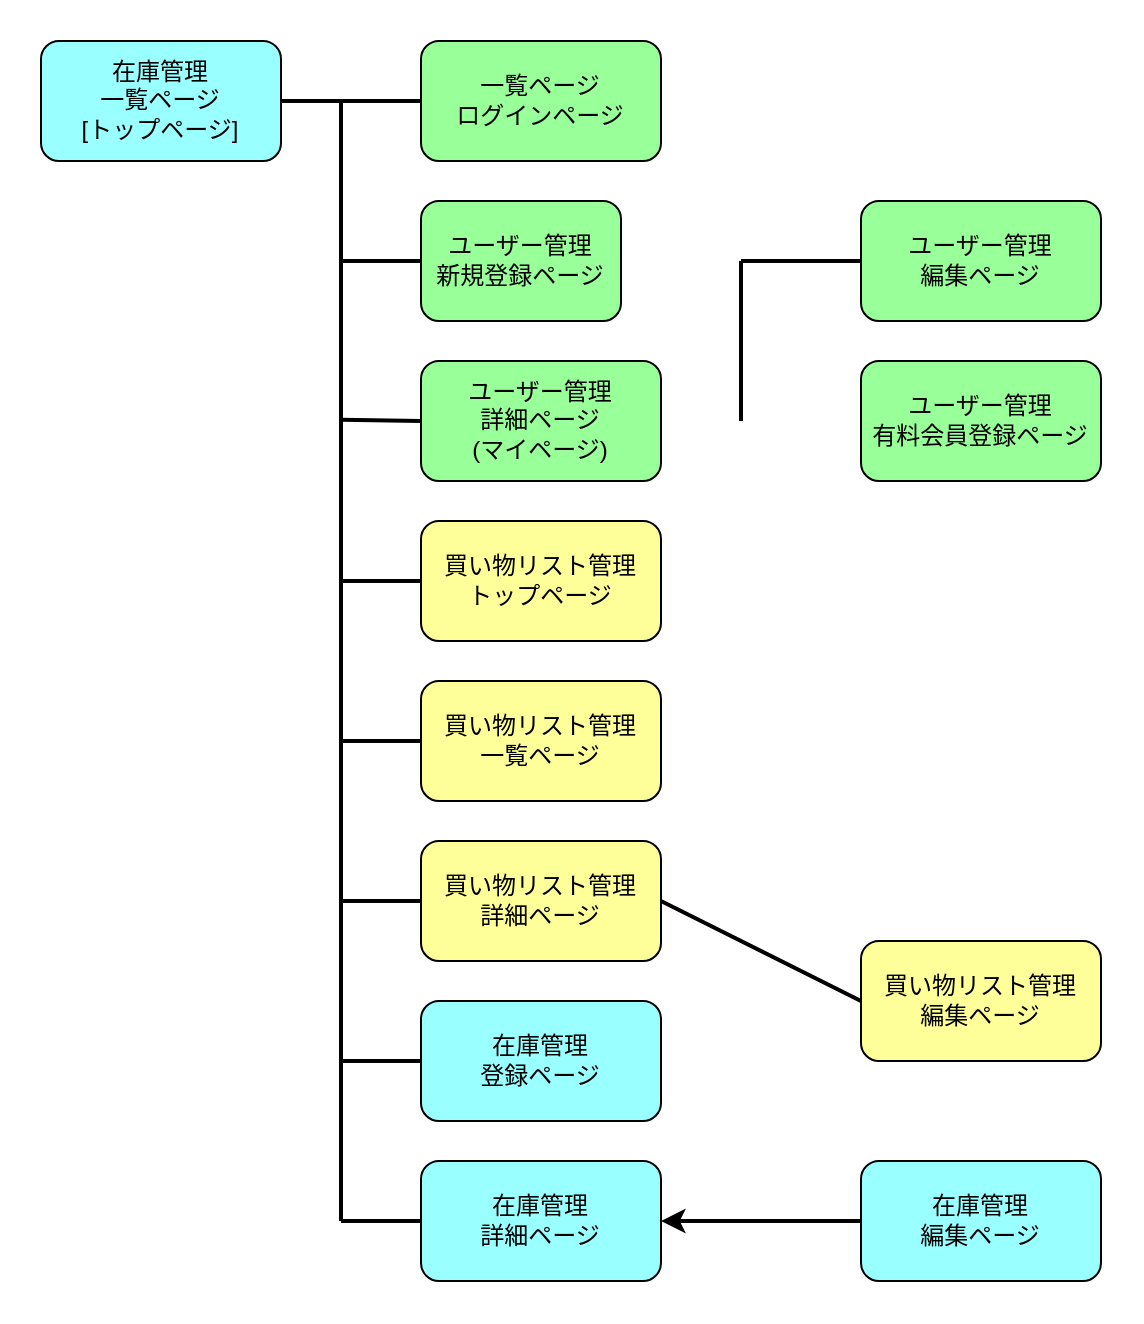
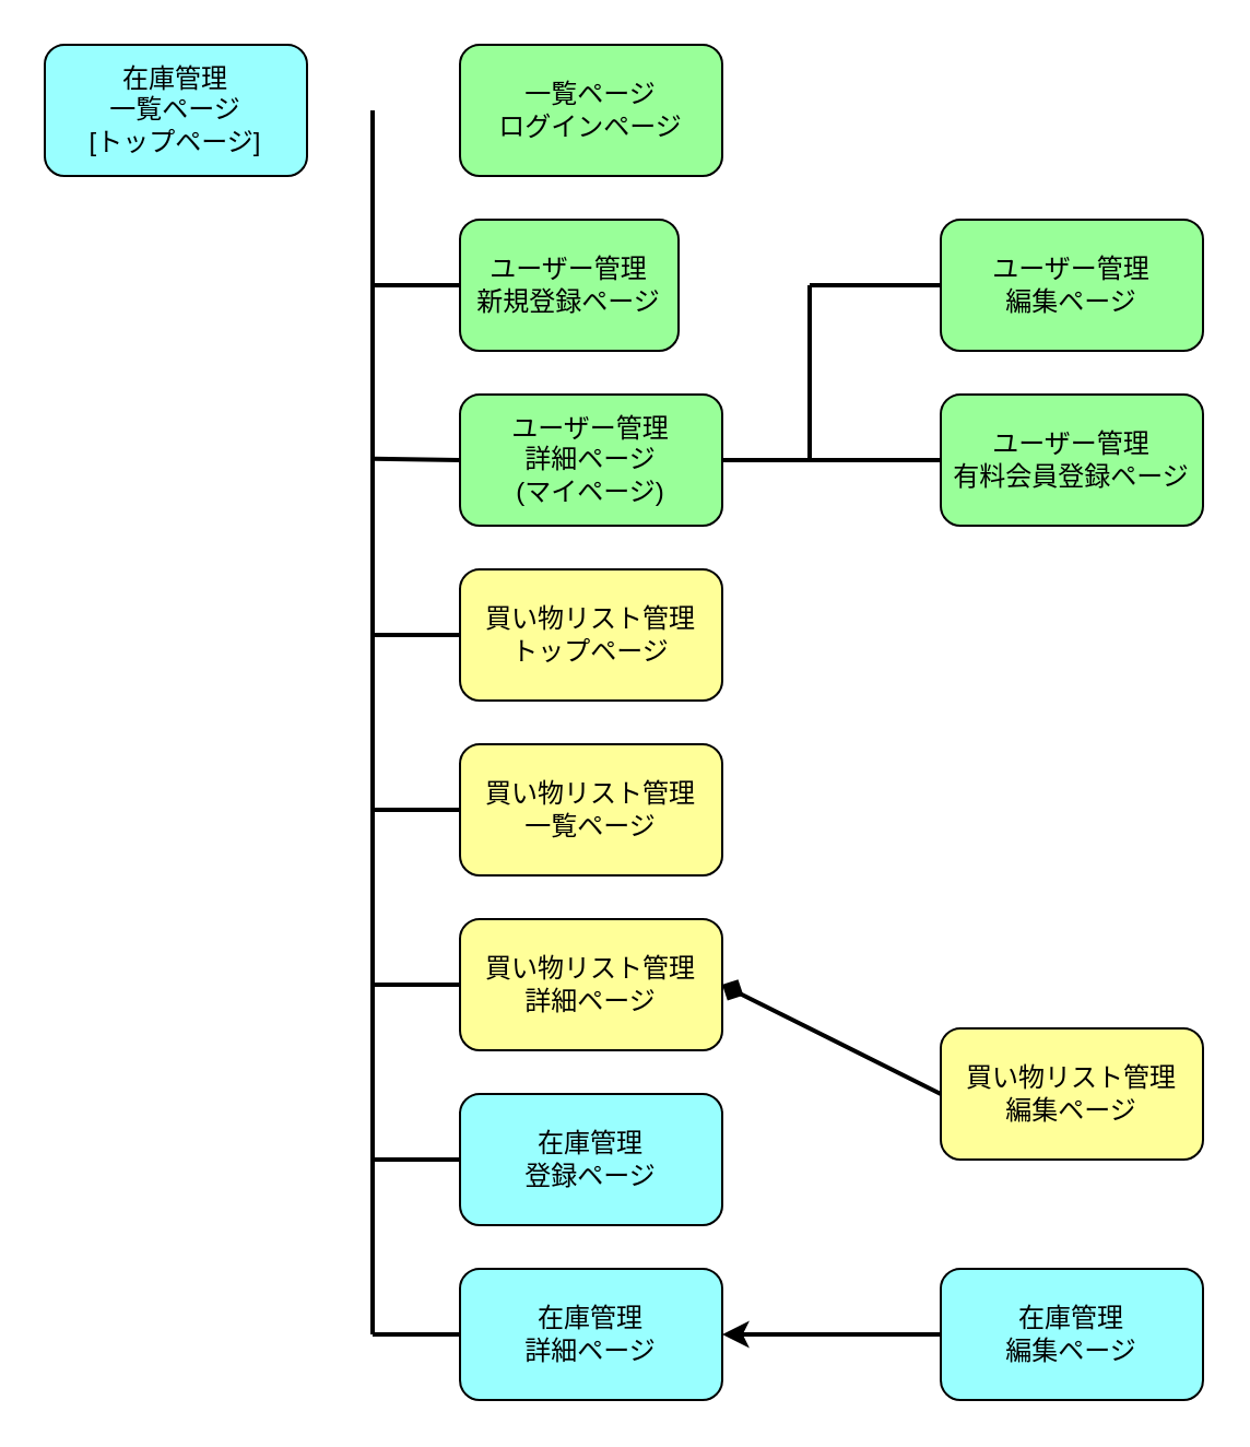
  <mxCell id="0" />
  <mxCell id="1" parent="0" />
  <mxCell id="2" value="在庫管理&lt;br&gt;一覧ページ&lt;br&gt;[トップページ]" style="rounded=1;whiteSpace=wrap;html=1;fillColor=#99FFFF;labelBackgroundColor=none;fontColor=#000000;" vertex="1" parent="1"><mxGeometry x="20" y="20" width="120" height="60" as="geometry" /></mxCell>
- <mxCell id="3" value="" style="endArrow=none;html=1;fontColor=#000000;fontSize=14;strokeWidth=2;exitX=1;exitY=0.5;exitDx=0;exitDy=0;entryX=0;entryY=0.5;entryDx=0;entryDy=0;" edge="1" parent="1" source="2" target="4"><mxGeometry width="50" height="50" relative="1" as="geometry"><mxPoint x="55" y="330" as="sourcePoint" /><mxPoint x="200" y="50" as="targetPoint" /></mxGeometry></mxCell>
  <mxCell id="4" value="一覧ページ&lt;br&gt;ログインページ" style="rounded=1;whiteSpace=wrap;html=1;fillColor=#99FF99;labelBackgroundColor=none;fontColor=#000000;" vertex="1" parent="1"><mxGeometry x="210" y="20" width="120" height="60" as="geometry" /></mxCell>
  <mxCell id="5" value="在庫管理&lt;br&gt;登録ページ" style="rounded=1;whiteSpace=wrap;html=1;fillColor=#99FFFF;labelBackgroundColor=none;fontColor=#000000;" vertex="1" parent="1"><mxGeometry x="210" y="500" width="120" height="60" as="geometry" /></mxCell>
  <mxCell id="6" value="ユーザー管理&lt;br&gt;新規登録ページ" style="rounded=1;whiteSpace=wrap;html=1;fillColor=#99FF99;labelBackgroundColor=none;fontColor=#000000;" vertex="1" parent="1"><mxGeometry x="210" y="100" width="100" height="60" as="geometry" /></mxCell>
  <mxCell id="7" value="ユーザー管理&lt;br&gt;詳細ページ&lt;br&gt;(マイページ)" style="rounded=1;whiteSpace=wrap;html=1;fillColor=#99FF99;labelBackgroundColor=none;fontColor=#000000;" vertex="1" parent="1"><mxGeometry x="210" y="180" width="120" height="60" as="geometry" /></mxCell>
  <mxCell id="8" value="" style="endArrow=none;html=1;fontColor=#000000;fontSize=14;strokeWidth=2;" edge="1" parent="1"><mxGeometry width="50" height="50" relative="1" as="geometry"><mxPoint x="170" y="610" as="sourcePoint" /><mxPoint x="170" y="50" as="targetPoint" /></mxGeometry></mxCell>
  <mxCell id="9" value="" style="endArrow=none;html=1;fontColor=#000000;fontSize=14;strokeWidth=2;exitX=0;exitY=0.5;exitDx=0;exitDy=0;" edge="1" parent="1" source="6"><mxGeometry width="50" height="50" relative="1" as="geometry"><mxPoint x="200" y="130" as="sourcePoint" /><mxPoint x="170" y="130" as="targetPoint" /></mxGeometry></mxCell>
  <mxCell id="10" value="" style="endArrow=none;html=1;fontColor=#000000;fontSize=14;strokeWidth=2;exitX=0;exitY=0.5;exitDx=0;exitDy=0;" edge="1" parent="1" source="7"><mxGeometry width="50" height="50" relative="1" as="geometry"><mxPoint x="200" y="209" as="sourcePoint" /><mxPoint x="170" y="209.41" as="targetPoint" /></mxGeometry></mxCell>
  <mxCell id="11" value="" style="endArrow=none;html=1;fontColor=#000000;fontSize=14;strokeWidth=2;exitX=0;exitY=0.5;exitDx=0;exitDy=0;" edge="1" parent="1" source="18"><mxGeometry width="50" height="50" relative="1" as="geometry"><mxPoint x="190" y="290" as="sourcePoint" /><mxPoint x="170" y="290" as="targetPoint" /></mxGeometry></mxCell>
  <mxCell id="12" value="" style="endArrow=none;html=1;fontColor=#000000;fontSize=14;strokeWidth=2;exitX=0;exitY=0.5;exitDx=0;exitDy=0;" edge="1" parent="1" source="19"><mxGeometry width="50" height="50" relative="1" as="geometry"><mxPoint x="190" y="370" as="sourcePoint" /><mxPoint x="170" y="370" as="targetPoint" /></mxGeometry></mxCell>
  <mxCell id="13" value="在庫管理&lt;br&gt;詳細ページ" style="rounded=1;whiteSpace=wrap;html=1;fillColor=#99FFFF;labelBackgroundColor=none;fontColor=#000000;" vertex="1" parent="1"><mxGeometry x="210" y="580" width="120" height="60" as="geometry" /></mxCell>
  <mxCell id="14" value="在庫管理&lt;br&gt;編集ページ" style="rounded=1;whiteSpace=wrap;html=1;fillColor=#99FFFF;labelBackgroundColor=none;fontColor=#000000;" vertex="1" parent="1"><mxGeometry x="430" y="580" width="120" height="60" as="geometry" /></mxCell>
  <mxCell id="15" value="" style="endArrow=classic;html=1;fontColor=#000000;fontSize=14;strokeWidth=2;exitX=0;exitY=0.5;exitDx=0;exitDy=0;entryX=1;entryY=0.5;entryDx=0;entryDy=0;" edge="1" parent="1" source="14" target="13"><mxGeometry width="50" height="50" relative="1" as="geometry"><mxPoint x="400" y="609.29" as="sourcePoint" /><mxPoint x="360" y="609.29" as="targetPoint" /></mxGeometry></mxCell>
  <mxCell id="16" value="ユーザー管理&lt;br&gt;有料会員登録ページ" style="rounded=1;whiteSpace=wrap;html=1;fillColor=#99FF99;labelBackgroundColor=none;fontColor=#000000;" vertex="1" parent="1"><mxGeometry x="430" y="180" width="120" height="60" as="geometry" /></mxCell>
+ <mxCell id="17" value="" style="endArrow=none;html=1;fontColor=#000000;fontSize=14;strokeWidth=2;exitX=0;exitY=0.5;exitDx=0;exitDy=0;entryX=1;entryY=0.5;entryDx=0;entryDy=0;" edge="1" parent="1" source="16" target="7"><mxGeometry width="50" height="50" relative="1" as="geometry"><mxPoint x="480" y="380" as="sourcePoint" /><mxPoint x="340" y="379.29" as="targetPoint" /></mxGeometry></mxCell>
  <mxCell id="18" value="買い物リスト管理&lt;br&gt;トップページ" style="rounded=1;whiteSpace=wrap;html=1;fillColor=#FFFF99;labelBackgroundColor=none;fontColor=#000000;" vertex="1" parent="1"><mxGeometry x="210" y="260" width="120" height="60" as="geometry" /></mxCell>
  <mxCell id="19" value="買い物リスト管理&lt;br&gt;一覧ページ" style="rounded=1;whiteSpace=wrap;html=1;fillColor=#FFFF99;labelBackgroundColor=none;fontColor=#000000;" vertex="1" parent="1"><mxGeometry x="210" y="340" width="120" height="60" as="geometry" /></mxCell>
  <mxCell id="20" value="買い物リスト管理&lt;br&gt;詳細ページ" style="rounded=1;whiteSpace=wrap;html=1;fillColor=#FFFF99;labelBackgroundColor=none;fontColor=#000000;" vertex="1" parent="1"><mxGeometry x="210" y="420" width="120" height="60" as="geometry" /></mxCell>
  <mxCell id="21" value="" style="endArrow=none;html=1;fontColor=#000000;fontSize=14;strokeWidth=2;exitX=0;exitY=0.5;exitDx=0;exitDy=0;" edge="1" parent="1" source="20"><mxGeometry width="50" height="50" relative="1" as="geometry"><mxPoint x="200" y="450" as="sourcePoint" /><mxPoint x="170" y="450" as="targetPoint" /></mxGeometry></mxCell>
  <mxCell id="22" value="" style="endArrow=none;html=1;fontColor=#000000;fontSize=14;strokeWidth=2;exitX=0;exitY=0.5;exitDx=0;exitDy=0;" edge="1" parent="1" source="5"><mxGeometry width="50" height="50" relative="1" as="geometry"><mxPoint x="200" y="530" as="sourcePoint" /><mxPoint x="170" y="530" as="targetPoint" /></mxGeometry></mxCell>
  <mxCell id="23" value="" style="endArrow=none;html=1;fontColor=#000000;fontSize=14;strokeWidth=2;exitX=0;exitY=0.5;exitDx=0;exitDy=0;" edge="1" parent="1" source="13"><mxGeometry width="50" height="50" relative="1" as="geometry"><mxPoint x="200" y="600" as="sourcePoint" /><mxPoint x="170" y="610" as="targetPoint" /></mxGeometry></mxCell>
  <mxCell id="24" value="ユーザー管理&lt;br&gt;編集ページ" style="rounded=1;whiteSpace=wrap;html=1;fillColor=#99FF99;labelBackgroundColor=none;fontColor=#000000;" vertex="1" parent="1"><mxGeometry x="430" y="100" width="120" height="60" as="geometry" /></mxCell>
  <mxCell id="25" value="" style="endArrow=none;html=1;fontColor=#000000;fontSize=14;strokeWidth=2;" edge="1" parent="1"><mxGeometry width="50" height="50" relative="1" as="geometry"><mxPoint x="370" y="130" as="sourcePoint" /><mxPoint x="370" y="210" as="targetPoint" /></mxGeometry></mxCell>
  <mxCell id="26" value="" style="endArrow=none;html=1;fontColor=#000000;fontSize=14;strokeWidth=2;entryX=0;entryY=0.5;entryDx=0;entryDy=0;" edge="1" parent="1" target="24"><mxGeometry width="50" height="50" relative="1" as="geometry"><mxPoint x="370" y="130" as="sourcePoint" /><mxPoint x="400" y="130" as="targetPoint" /></mxGeometry></mxCell>
  <mxCell id="27" value="買い物リスト管理&lt;br&gt;編集ページ" style="rounded=1;whiteSpace=wrap;html=1;fillColor=#FFFF99;labelBackgroundColor=none;fontColor=#000000;" vertex="1" parent="1"><mxGeometry x="430" y="470" width="120" height="60" as="geometry" /></mxCell>
- <mxCell id="28" value="" style="endArrow=none;html=1;fontColor=#000000;fontSize=14;strokeWidth=2;exitX=0;exitY=0.5;exitDx=0;exitDy=0;entryX=1;entryY=0.5;entryDx=0;entryDy=0;" edge="1" parent="1" source="27" target="20"><mxGeometry width="50" height="50" relative="1" as="geometry"><mxPoint x="474" y="100.71" as="sourcePoint" /><mxPoint x="334" y="100" as="targetPoint" /></mxGeometry></mxCell>
+ <mxCell id="28" value="" style="endArrow=diamond;html=1;fontColor=#000000;fontSize=14;strokeWidth=2;exitX=0;exitY=0.5;exitDx=0;exitDy=0;entryX=1;entryY=0.5;entryDx=0;entryDy=0;" edge="1" parent="1" source="27" target="20"><mxGeometry width="50" height="50" relative="1" as="geometry"><mxPoint x="474" y="100.71" as="sourcePoint" /><mxPoint x="334" y="100" as="targetPoint" /></mxGeometry></mxCell>
